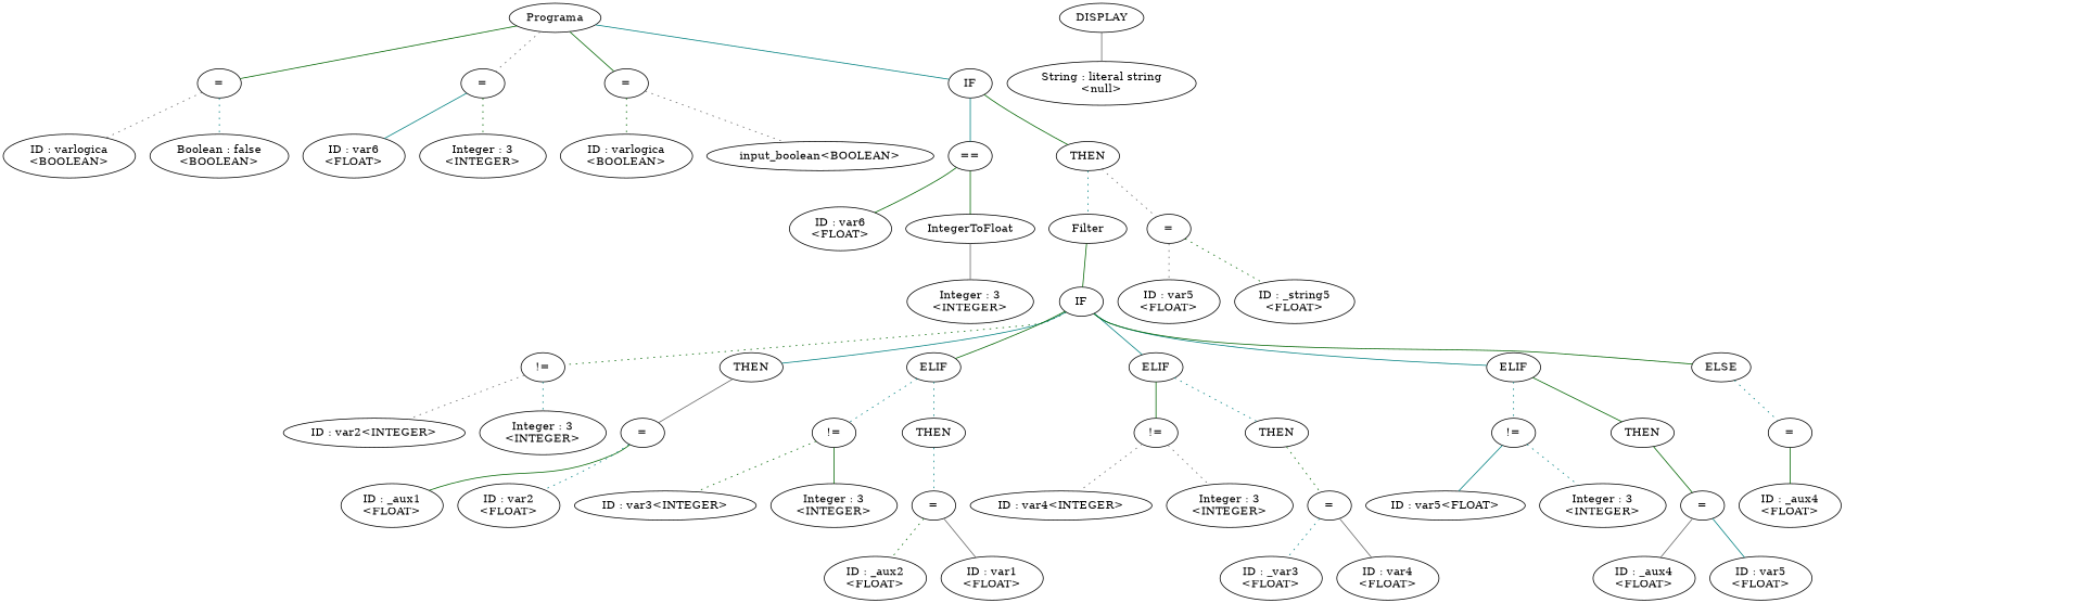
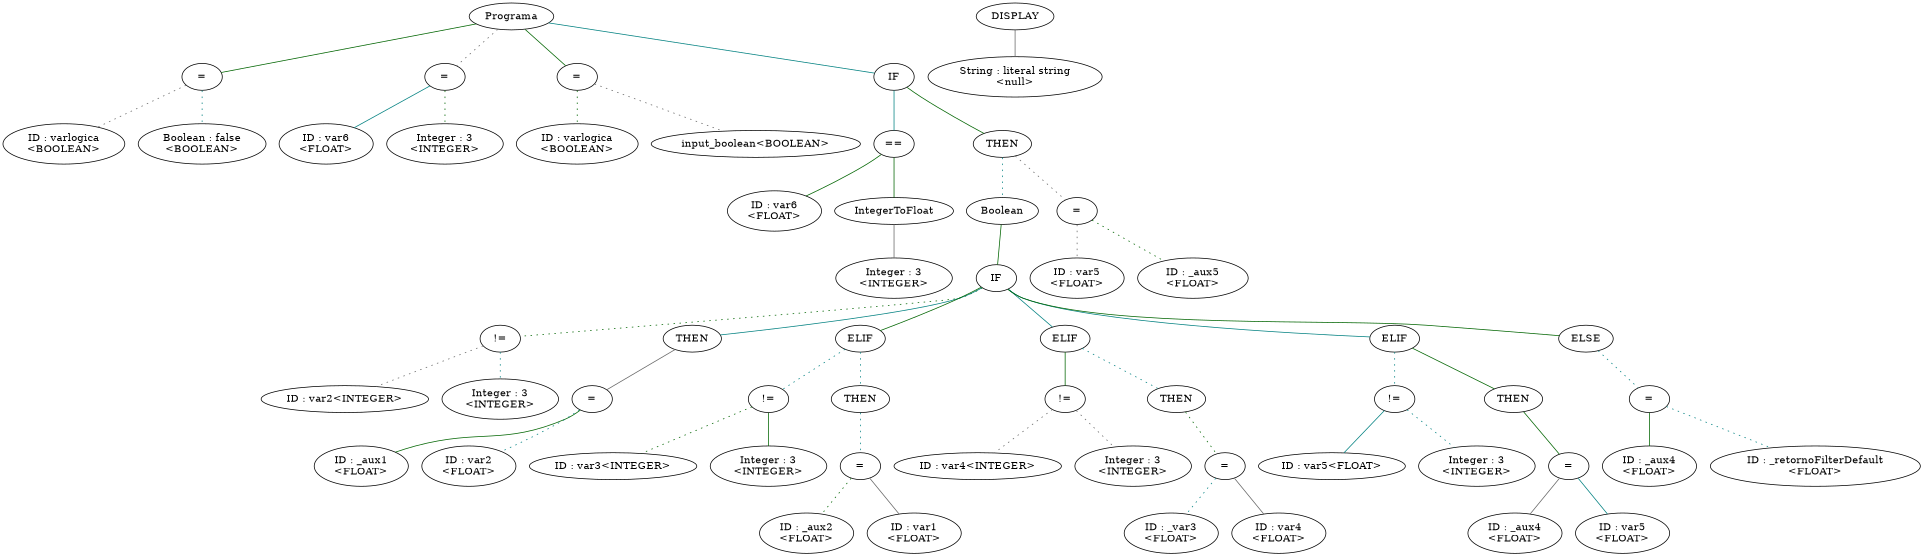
  graph {
    edge [color=darkgreen style=solid]
    n1 [label=Programa]
    n2 [label="="]
    n3 [label="="]
    n4 [label="="]
    n5 [label=IF]
    n6 [label="ID : varlogica\n<BOOLEAN>"]
    n7 [label="Boolean : false\n<BOOLEAN>"]
    n8 [label="ID : var6\n<FLOAT>"]
    n9 [label="Integer : 3\n<INTEGER>"]
    n10 [label="ID : varlogica\n<BOOLEAN>"]
    n11 [label="input_boolean<BOOLEAN>"]
    n12 [label="=="]
    n13 [label=THEN]
    n14 [label=DISPLAY]
    n15 [label="String : literal string\n<null>"]
    n16 [label="ID : var6\n<FLOAT>"]
    n17 [label=IntegerToFloat]
-   n18 [label=Filter]
+   n18 [label=Boolean]
    n19 [label="="]
    n20 [label="Integer : 3\n<INTEGER>"]
    n21 [label=IF]
    n22 [label="ID : var5\n<FLOAT>"]
-   n23 [label="ID : _string5\n<FLOAT>"]
+   n23 [label="ID : _aux5\n<FLOAT>"]
    n24 [label="!="]
    n25 [label=THEN]
    n26 [label=ELIF]
    n27 [label=ELIF]
    n28 [label=ELIF]
    n29 [label=ELSE]
    n30 [label="ID : var2<INTEGER>"]
    n31 [label="Integer : 3\n<INTEGER>"]
    n32 [label="="]
    n33 [label="!="]
    n34 [label=THEN]
    n35 [label="!="]
    n36 [label=THEN]
    n37 [label="!="]
    n38 [label=THEN]
    n39 [label="="]
    n40 [label="ID : _aux1\n<FLOAT>"]
    n41 [label="ID : var2\n<FLOAT>"]
    n42 [label="ID : var3<INTEGER>"]
    n43 [label="Integer : 3\n<INTEGER>"]
    n44 [label="="]
    n45 [label="ID : _aux2\n<FLOAT>"]
    n46 [label="ID : var1\n<FLOAT>"]
    n47 [label="ID : var4<INTEGER>"]
    n48 [label="Integer : 3\n<INTEGER>"]
    n49 [label="="]
    n50 [label="ID : _var3\n<FLOAT>"]
    n51 [label="ID : var4\n<FLOAT>"]
    n52 [label="ID : var5<FLOAT>"]
    n53 [label="Integer : 3\n<INTEGER>"]
    n54 [label="="]
    n55 [label="ID : _aux4\n<FLOAT>"]
    n56 [label="ID : var5\n<FLOAT>"]
    n57 [label="ID : _aux4\n<FLOAT>"]
+   n58 [label="ID : _retornoFilterDefault\n<FLOAT>"]
    n1 -- n2
    n1 -- n3 [color=gray40 style=dotted]
    n1 -- n4
    n1 -- n5 [color=teal]
    n2 -- n6 [color=gray40 style=dotted]
    n2 -- n7 [color=teal style=dotted]
    n3 -- n8 [color=teal]
    n3 -- n9 [style=dotted]
    n4 -- n10 [style=dotted]
    n4 -- n11 [color=gray40 style=dotted]
    n5 -- n12 [color=teal]
    n5 -- n13
    n12 -- n16
    n12 -- n17
    n13 -- n18 [color=teal style=dotted]
    n13 -- n19 [color=gray40 style=dotted]
    n14 -- n15 [color=gray40]
    n17 -- n20 [color=gray40]
    n18 -- n21
    n19 -- n22 [color=gray40 style=dotted]
    n19 -- n23 [style=dotted]
    n21 -- n24 [style=dotted]
    n21 -- n25 [color=teal]
    n21 -- n26
    n21 -- n27 [color=teal]
    n21 -- n28 [color=teal]
    n21 -- n29
    n24 -- n30 [color=gray40 style=dotted]
    n24 -- n31 [color=teal style=dotted]
    n25 -- n32 [color=gray40]
    n26 -- n33 [color=teal style=dotted]
    n26 -- n34 [color=teal style=dotted]
    n27 -- n35
    n27 -- n36 [color=teal style=dotted]
    n28 -- n37 [color=teal style=dotted]
    n28 -- n38
    n29 -- n39 [color=teal style=dotted]
    n32 -- n40
    n32 -- n41 [color=teal style=dotted]
    n33 -- n42 [style=dotted]
    n33 -- n43
    n34 -- n44 [color=teal style=dotted]
    n35 -- n47 [color=gray40 style=dotted]
    n35 -- n48 [color=gray40 style=dotted]
    n36 -- n49 [style=dotted]
    n37 -- n52 [color=teal]
    n37 -- n53 [color=teal style=dotted]
    n38 -- n54
    n39 -- n57
+   n39 -- n58 [color=teal style=dotted]
    n44 -- n45 [style=dotted]
    n44 -- n46 [color=gray40]
    n49 -- n50 [color=teal style=dotted]
    n49 -- n51 [color=gray40]
    n54 -- n55 [color=gray40]
    n54 -- n56 [color=teal]
  }
